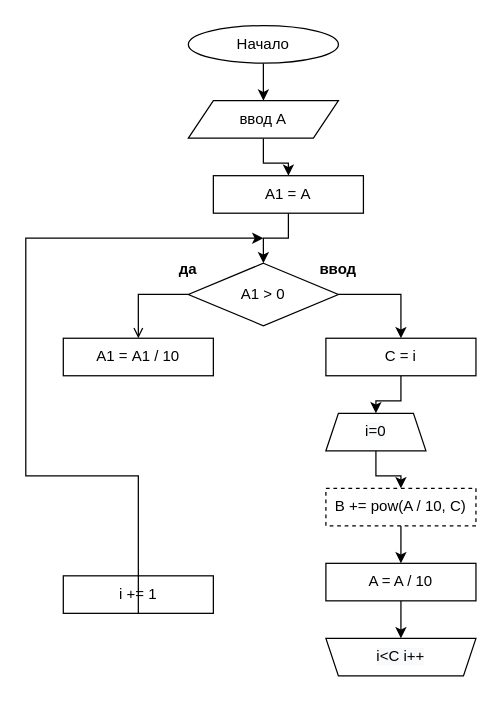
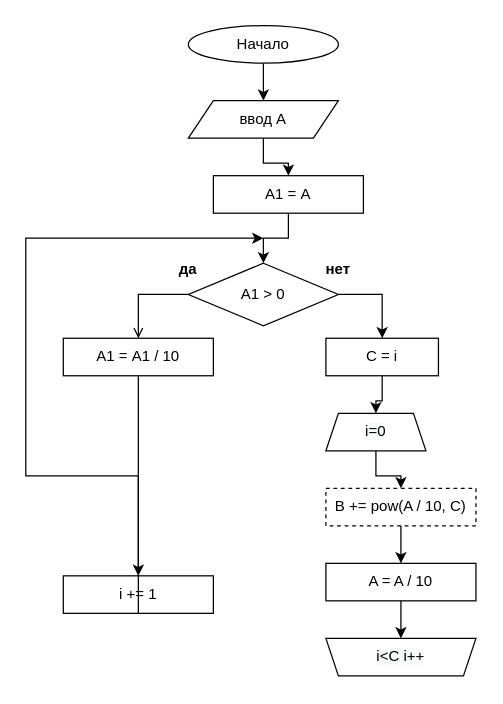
  <mxCell id="0" />
  <mxCell id="1" parent="0" />
  <mxCell id="2" value="" style="shape=trapezoid;perimeter=trapezoidPerimeter;whiteSpace=wrap;html=1;fixedSize=1;fontSize=12;strokeWidth=1;size=10;rotation=-180;direction=east;" vertex="1" parent="1"><mxGeometry x="260" y="510" width="120" height="30" as="geometry" /></mxCell>
  <mxCell id="3" value="" style="edgeStyle=orthogonalEdgeStyle;rounded=0;orthogonalLoop=1;jettySize=auto;html=1;" edge="1" parent="1" source="4" target="6"><mxGeometry relative="1" as="geometry" /></mxCell>
  <mxCell id="4" value="Начало" style="ellipse;whiteSpace=wrap;html=1;" vertex="1" parent="1"><mxGeometry x="150" y="20" width="120" height="30" as="geometry" /></mxCell>
  <mxCell id="5" value="" style="edgeStyle=orthogonalEdgeStyle;rounded=0;orthogonalLoop=1;jettySize=auto;html=1;" edge="1" parent="1" source="6" target="8"><mxGeometry relative="1" as="geometry" /></mxCell>
  <mxCell id="6" value="ввод А" style="shape=parallelogram;perimeter=parallelogramPerimeter;whiteSpace=wrap;html=1;fixedSize=1;" vertex="1" parent="1"><mxGeometry x="150" y="80" width="120" height="30" as="geometry" /></mxCell>
  <mxCell id="7" value="" style="edgeStyle=orthogonalEdgeStyle;rounded=0;orthogonalLoop=1;jettySize=auto;html=1;" edge="1" parent="1" source="8" target="9"><mxGeometry relative="1" as="geometry" /></mxCell>
  <mxCell id="8" value="А1 = А" style="rounded=0;whiteSpace=wrap;html=1;" vertex="1" parent="1"><mxGeometry x="170" y="140" width="120" height="30" as="geometry" /></mxCell>
  <mxCell id="9" value="A1 &amp;gt; 0" style="rhombus;whiteSpace=wrap;html=1;" vertex="1" parent="1"><mxGeometry x="150" y="210" width="120" height="50" as="geometry" /></mxCell>
  <mxCell id="10" value="" style="endArrow=open;html=1;rounded=0;edgeStyle=orthogonalEdgeStyle;exitX=0;exitY=0.5;exitDx=0;exitDy=0;entryX=0.5;entryY=0;entryDx=0;entryDy=0;" edge="1" parent="1" source="9" target="13"><mxGeometry width="50" height="50" relative="1" as="geometry"><mxPoint x="120" y="330" as="sourcePoint" /><mxPoint x="70" y="180" as="targetPoint" /></mxGeometry></mxCell>
- <mxCell id="11" value="&lt;font style=&quot;font-size: 12px&quot;&gt;&lt;b&gt;ввод&lt;/b&gt;&lt;/font&gt;" style="text;html=1;strokeColor=none;fillColor=none;align=center;verticalAlign=middle;whiteSpace=wrap;rounded=0;strokeWidth=5;" vertex="1" parent="1"><mxGeometry x="240" y="200" width="60" height="30" as="geometry" /></mxCell>
+ <mxCell id="11" value="&lt;font style=&quot;font-size: 12px&quot;&gt;&lt;b&gt;нет&lt;/b&gt;&lt;/font&gt;" style="text;html=1;strokeColor=none;fillColor=none;align=center;verticalAlign=middle;whiteSpace=wrap;rounded=0;strokeWidth=5;" vertex="1" parent="1"><mxGeometry x="240" y="200" width="60" height="30" as="geometry" /></mxCell>
+ <mxCell id="12" value="" style="edgeStyle=orthogonalEdgeStyle;rounded=0;orthogonalLoop=1;jettySize=auto;html=1;fontSize=12;" edge="1" parent="1" source="13" target="14"><mxGeometry relative="1" as="geometry" /></mxCell>
  <mxCell id="13" value="А1 = А1 / 10" style="rounded=0;whiteSpace=wrap;html=1;fontSize=12;strokeWidth=1;" vertex="1" parent="1"><mxGeometry x="50" y="270" width="120" height="30" as="geometry" /></mxCell>
  <mxCell id="14" value="i += 1" style="rounded=0;whiteSpace=wrap;html=1;fontSize=12;strokeWidth=1;" vertex="1" parent="1"><mxGeometry x="50" y="460" width="120" height="30" as="geometry" /></mxCell>
  <mxCell id="15" value="&lt;font style=&quot;font-size: 12px&quot;&gt;&lt;b&gt;да&lt;/b&gt;&lt;/font&gt;" style="text;html=1;strokeColor=none;fillColor=none;align=center;verticalAlign=middle;whiteSpace=wrap;rounded=0;strokeWidth=5;" vertex="1" parent="1"><mxGeometry x="120" y="200" width="60" height="30" as="geometry" /></mxCell>
  <mxCell id="16" value="" style="endArrow=classic;html=1;rounded=0;fontSize=12;edgeStyle=orthogonalEdgeStyle;exitX=0.5;exitY=1;exitDx=0;exitDy=0;" edge="1" parent="1" source="14"><mxGeometry width="50" height="50" relative="1" as="geometry"><mxPoint x="350" y="310" as="sourcePoint" /><mxPoint x="210" y="190" as="targetPoint" /><Array as="points"><mxPoint x="110" y="380" /><mxPoint x="20" y="380" /><mxPoint x="20" y="190" /></Array></mxGeometry></mxCell>
  <mxCell id="17" value="" style="endArrow=classic;html=1;rounded=0;fontSize=12;edgeStyle=orthogonalEdgeStyle;exitX=1;exitY=0.5;exitDx=0;exitDy=0;entryX=0.5;entryY=0;entryDx=0;entryDy=0;" edge="1" parent="1" source="9" target="19"><mxGeometry width="50" height="50" relative="1" as="geometry"><mxPoint x="330" y="310" as="sourcePoint" /><mxPoint x="320" y="340" as="targetPoint" /></mxGeometry></mxCell>
  <mxCell id="18" value="" style="edgeStyle=orthogonalEdgeStyle;rounded=0;orthogonalLoop=1;jettySize=auto;html=1;fontSize=12;entryX=0.5;entryY=0;entryDx=0;entryDy=0;" edge="1" parent="1" source="19" target="21"><mxGeometry relative="1" as="geometry" /></mxCell>
- <mxCell id="19" value="С = i" style="rounded=0;whiteSpace=wrap;html=1;" vertex="1" parent="1"><mxGeometry x="260" y="270" width="120" height="30" as="geometry" /></mxCell>
+ <mxCell id="19" value="С = i" style="rounded=0;whiteSpace=wrap;html=1;" vertex="1" parent="1"><mxGeometry x="260" y="270" width="90" height="30" as="geometry" /></mxCell>
  <mxCell id="20" value="" style="edgeStyle=orthogonalEdgeStyle;rounded=0;orthogonalLoop=1;jettySize=auto;html=1;fontSize=12;" edge="1" parent="1" source="21" target="23"><mxGeometry relative="1" as="geometry" /></mxCell>
  <mxCell id="21" value="&lt;span style=&quot;color: rgb(0 , 0 , 0) ; font-family: &amp;#34;helvetica&amp;#34; ; font-size: 12px ; font-style: normal ; font-weight: 400 ; letter-spacing: normal ; text-align: center ; text-indent: 0px ; text-transform: none ; word-spacing: 0px ; background-color: rgb(248 , 249 , 250) ; display: inline ; float: none&quot;&gt;i=0&lt;/span&gt;" style="shape=trapezoid;perimeter=trapezoidPerimeter;whiteSpace=wrap;html=1;fixedSize=1;fontSize=12;strokeWidth=1;size=10;" vertex="1" parent="1"><mxGeometry x="260" y="330" width="80" height="30" as="geometry" /></mxCell>
  <mxCell id="22" value="" style="edgeStyle=orthogonalEdgeStyle;rounded=0;orthogonalLoop=1;jettySize=auto;html=1;fontSize=12;" edge="1" parent="1" source="23" target="25"><mxGeometry relative="1" as="geometry" /></mxCell>
  <mxCell id="23" value="B += pow(A / 10, C)" style="rounded=0;whiteSpace=wrap;html=1;dashed=1;" vertex="1" parent="1"><mxGeometry x="260" y="390" width="120" height="30" as="geometry" /></mxCell>
  <mxCell id="24" value="" style="edgeStyle=orthogonalEdgeStyle;rounded=0;orthogonalLoop=1;jettySize=auto;html=1;fontSize=12;" edge="1" parent="1" source="25" target="26"><mxGeometry relative="1" as="geometry" /></mxCell>
  <mxCell id="25" value="A = A / 10" style="rounded=0;whiteSpace=wrap;html=1;" vertex="1" parent="1"><mxGeometry x="260" y="450" width="120" height="30" as="geometry" /></mxCell>
  <mxCell id="26" value="&#10;&#10;&lt;span style=&quot;color: rgb(0, 0, 0); font-family: helvetica; font-size: 12px; font-style: normal; font-weight: 400; letter-spacing: normal; text-align: center; text-indent: 0px; text-transform: none; word-spacing: 0px; background-color: rgb(248, 249, 250); display: inline; float: none;&quot;&gt;i&amp;lt;C i++&lt;/span&gt;&#10;&#10;" style="text;html=1;strokeColor=none;fillColor=none;align=center;verticalAlign=middle;whiteSpace=wrap;rounded=0;fontSize=12;" vertex="1" parent="1"><mxGeometry x="290" y="510" width="60" height="30" as="geometry" /></mxCell>
